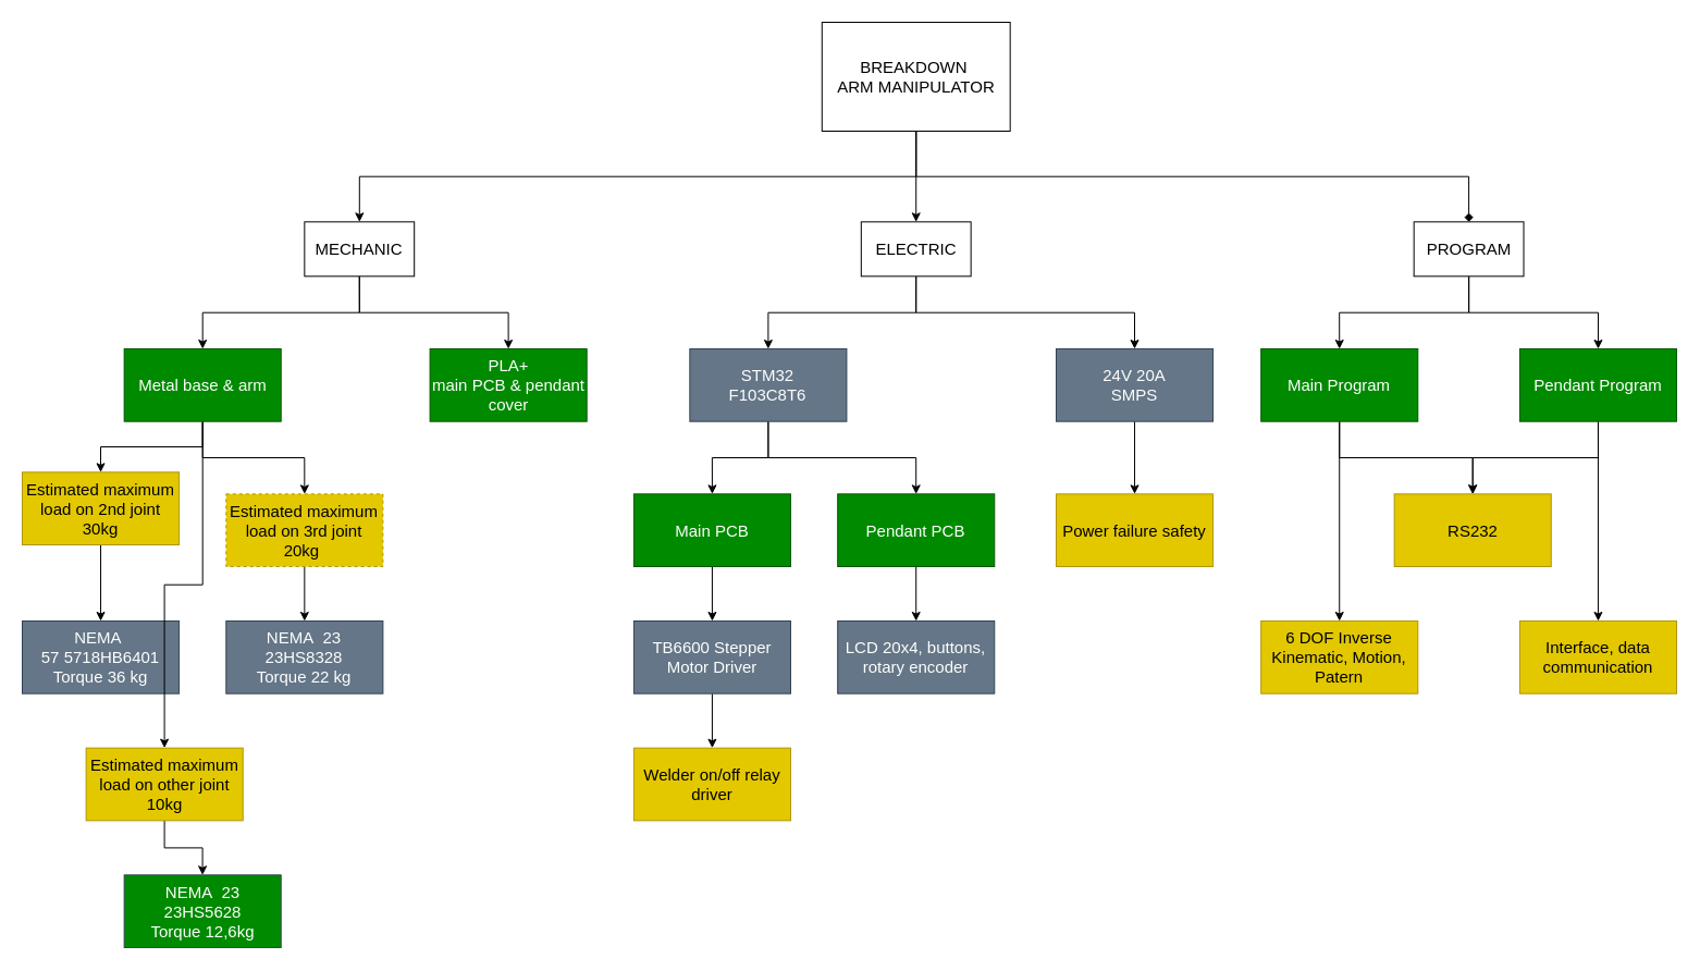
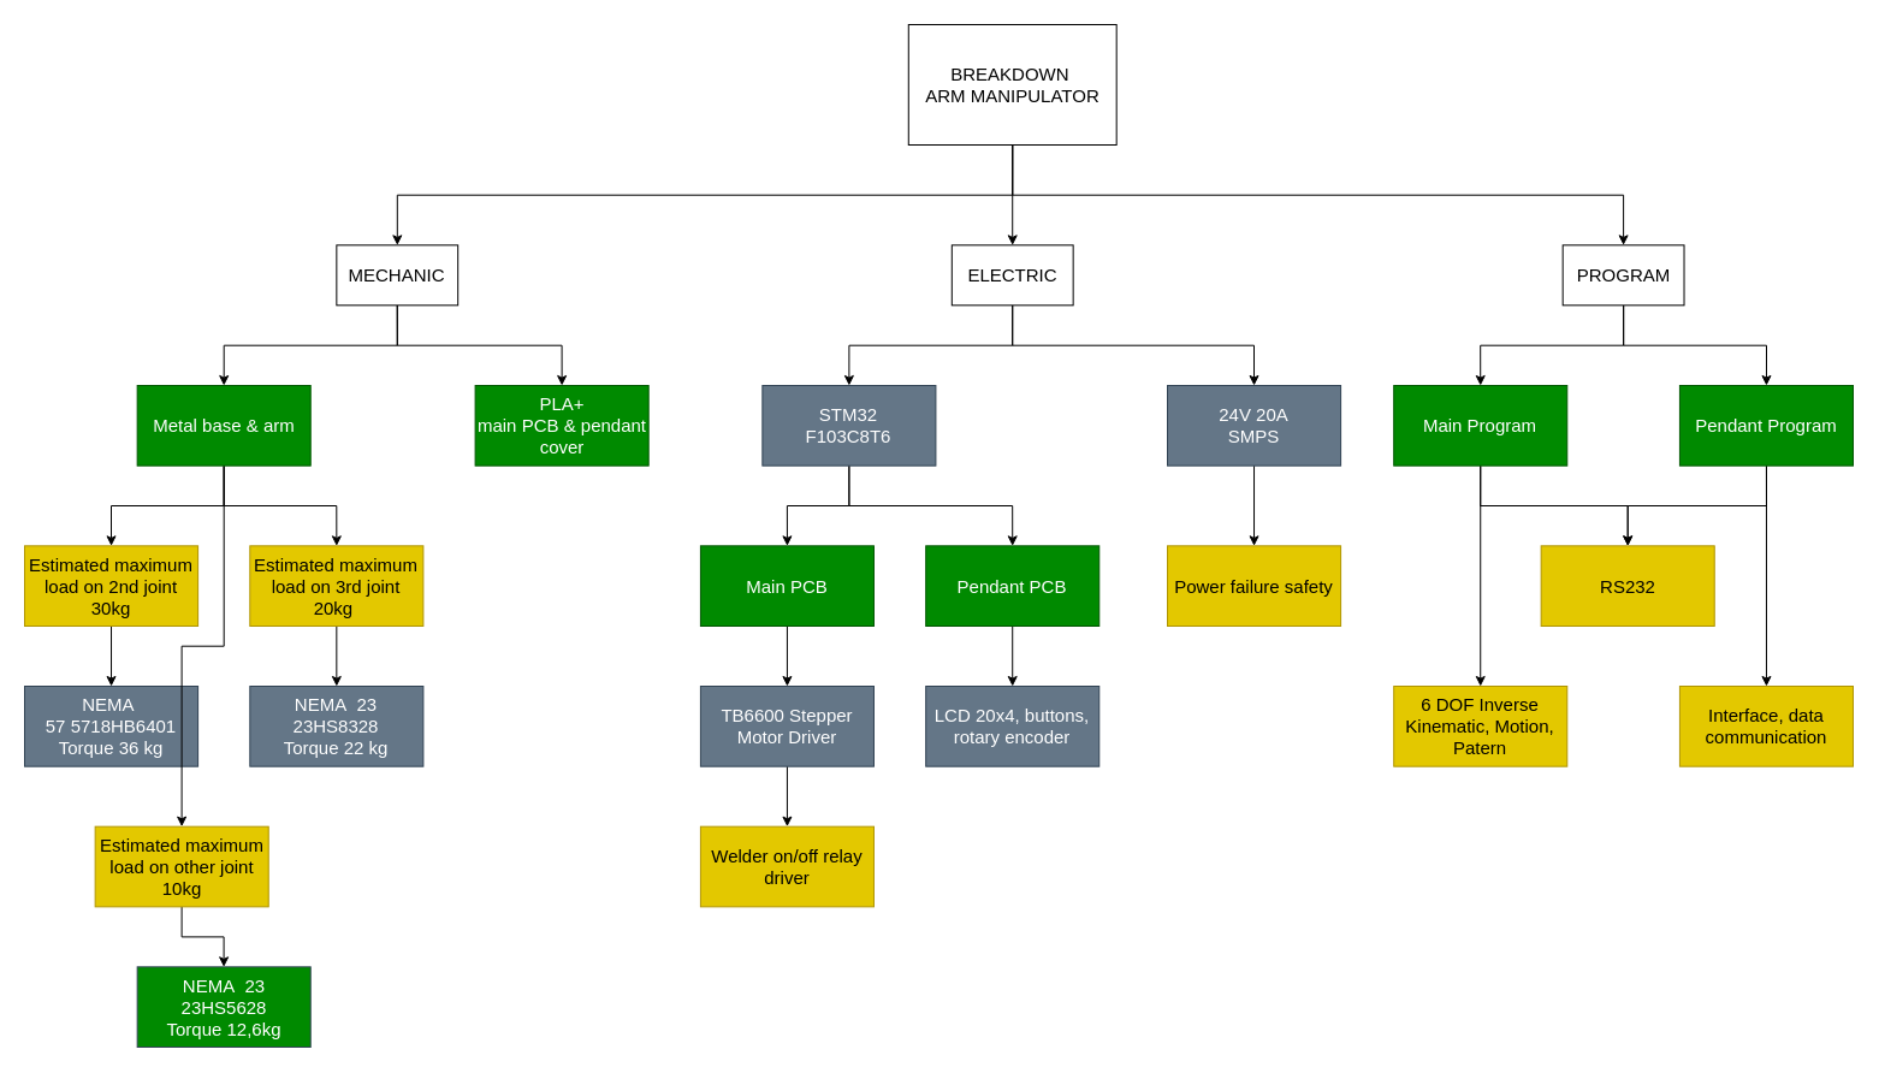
  <mxCell id="0" />
  <mxCell id="1" parent="0" />
  <mxCell id="2" value="" style="edgeStyle=orthogonalEdgeStyle;rounded=0;orthogonalLoop=1;jettySize=auto;html=1;fontSize=15;" parent="1" source="5" target="11" edge="1"><mxGeometry relative="1" as="geometry" /></mxCell>
- <mxCell id="3" style="edgeStyle=orthogonalEdgeStyle;rounded=0;orthogonalLoop=1;jettySize=auto;html=1;exitX=0.5;exitY=1;exitDx=0;exitDy=0;entryX=0.5;entryY=0;entryDx=0;entryDy=0;fontSize=15;endArrow=diamond;" parent="1" source="5" target="14" edge="1"><mxGeometry relative="1" as="geometry" /></mxCell>
+ <mxCell id="3" style="edgeStyle=orthogonalEdgeStyle;rounded=0;orthogonalLoop=1;jettySize=auto;html=1;exitX=0.5;exitY=1;exitDx=0;exitDy=0;entryX=0.5;entryY=0;entryDx=0;entryDy=0;fontSize=15;" parent="1" source="5" target="14" edge="1"><mxGeometry relative="1" as="geometry" /></mxCell>
  <mxCell id="4" style="edgeStyle=orthogonalEdgeStyle;rounded=0;orthogonalLoop=1;jettySize=auto;html=1;exitX=0.5;exitY=1;exitDx=0;exitDy=0;fontSize=15;" parent="1" source="5" target="8" edge="1"><mxGeometry relative="1" as="geometry" /></mxCell>
  <mxCell id="5" value="BREAKDOWN&amp;nbsp;&lt;div style=&quot;font-size: 15px;&quot;&gt;ARM MANIPULATOR&lt;/div&gt;" style="rounded=0;whiteSpace=wrap;html=1;fontSize=15;" parent="1" vertex="1"><mxGeometry x="754.787" y="20" width="172.891" height="100" as="geometry" /></mxCell>
  <mxCell id="6" style="edgeStyle=orthogonalEdgeStyle;rounded=0;orthogonalLoop=1;jettySize=auto;html=1;exitX=0.5;exitY=1;exitDx=0;exitDy=0;entryX=0.5;entryY=0;entryDx=0;entryDy=0;fontSize=15;" parent="1" source="8" target="48" edge="1"><mxGeometry relative="1" as="geometry" /></mxCell>
  <mxCell id="7" style="edgeStyle=orthogonalEdgeStyle;rounded=0;orthogonalLoop=1;jettySize=auto;html=1;exitX=0.5;exitY=1;exitDx=0;exitDy=0;entryX=0.5;entryY=0;entryDx=0;entryDy=0;fontSize=15;" parent="1" source="8" target="45" edge="1"><mxGeometry relative="1" as="geometry" /></mxCell>
  <mxCell id="8" value="MECHANIC" style="rounded=0;whiteSpace=wrap;html=1;fontSize=15;" parent="1" vertex="1"><mxGeometry x="279.336" y="203.333" width="100.853" height="50" as="geometry" /></mxCell>
  <mxCell id="9" style="edgeStyle=orthogonalEdgeStyle;rounded=0;orthogonalLoop=1;jettySize=auto;html=1;exitX=0.5;exitY=1;exitDx=0;exitDy=0;entryX=0.5;entryY=0;entryDx=0;entryDy=0;fontSize=15;" parent="1" source="11" target="33" edge="1"><mxGeometry relative="1" as="geometry" /></mxCell>
  <mxCell id="10" style="edgeStyle=orthogonalEdgeStyle;rounded=0;orthogonalLoop=1;jettySize=auto;html=1;exitX=0.5;exitY=1;exitDx=0;exitDy=0;entryX=0.5;entryY=0;entryDx=0;entryDy=0;" parent="1" source="11" target="50" edge="1"><mxGeometry relative="1" as="geometry" /></mxCell>
  <mxCell id="11" value="ELECTRIC" style="rounded=0;whiteSpace=wrap;html=1;fontSize=15;" parent="1" vertex="1"><mxGeometry x="790.806" y="203.333" width="100.853" height="50" as="geometry" /></mxCell>
  <mxCell id="12" style="edgeStyle=orthogonalEdgeStyle;rounded=0;orthogonalLoop=1;jettySize=auto;html=1;exitX=0.5;exitY=1;exitDx=0;exitDy=0;entryX=0.5;entryY=0;entryDx=0;entryDy=0;fontSize=15;" parent="1" source="14" target="36" edge="1"><mxGeometry relative="1" as="geometry" /></mxCell>
  <mxCell id="13" style="edgeStyle=orthogonalEdgeStyle;rounded=0;orthogonalLoop=1;jettySize=auto;html=1;entryX=0.5;entryY=0;entryDx=0;entryDy=0;fontSize=15;" parent="1" source="14" target="39" edge="1"><mxGeometry relative="1" as="geometry" /></mxCell>
  <mxCell id="14" value="PROGRAM" style="rounded=0;whiteSpace=wrap;html=1;fontSize=15;" parent="1" vertex="1"><mxGeometry x="1298.673" y="203.333" width="100.853" height="50" as="geometry" /></mxCell>
  <mxCell id="15" value="" style="edgeStyle=orthogonalEdgeStyle;rounded=0;orthogonalLoop=1;jettySize=auto;html=1;fontSize=15;" parent="1" source="16" target="23" edge="1"><mxGeometry relative="1" as="geometry" /></mxCell>
- <mxCell id="16" value="Estimated maximum load on 2nd joint 30kg" style="rounded=0;whiteSpace=wrap;html=1;fontSize=15;fillColor=#e3c800;fontColor=#000000;strokeColor=#B09500;" parent="1" vertex="1"><mxGeometry x="20" y="433.333" width="144.076" height="66.667" as="geometry" /></mxCell>
+ <mxCell id="16" value="Estimated maximum load on 2nd joint 30kg" style="rounded=0;whiteSpace=wrap;html=1;fontSize=15;fillColor=#e3c800;fontColor=#000000;strokeColor=#B09500;" parent="1" vertex="1"><mxGeometry x="20" y="453.333" width="144.076" height="66.667" as="geometry" /></mxCell>
  <mxCell id="17" style="edgeStyle=orthogonalEdgeStyle;rounded=0;orthogonalLoop=1;jettySize=auto;html=1;exitX=0.5;exitY=1;exitDx=0;exitDy=0;entryX=0.5;entryY=0;entryDx=0;entryDy=0;fontSize=15;" parent="1" source="18" target="29" edge="1"><mxGeometry relative="1" as="geometry" /></mxCell>
  <mxCell id="18" value="Main PCB" style="rounded=0;whiteSpace=wrap;html=1;fontSize=15;fillColor=#008a00;strokeColor=#005700;fontColor=#ffffff;" parent="1" vertex="1"><mxGeometry x="581.896" y="453.333" width="144.076" height="66.667" as="geometry" /></mxCell>
  <mxCell id="19" style="edgeStyle=orthogonalEdgeStyle;rounded=0;orthogonalLoop=1;jettySize=auto;html=1;exitX=0.5;exitY=1;exitDx=0;exitDy=0;entryX=0.5;entryY=0;entryDx=0;entryDy=0;fontSize=15;" parent="1" source="20" target="30" edge="1"><mxGeometry relative="1" as="geometry" /></mxCell>
  <mxCell id="20" value="Pendant PCB" style="rounded=0;whiteSpace=wrap;html=1;fontSize=15;fillColor=#008a00;strokeColor=#005700;fontColor=#ffffff;" parent="1" vertex="1"><mxGeometry x="769.194" y="453.333" width="144.076" height="66.667" as="geometry" /></mxCell>
  <mxCell id="21" value="" style="edgeStyle=orthogonalEdgeStyle;rounded=0;orthogonalLoop=1;jettySize=auto;html=1;fontSize=15;" parent="1" source="22" target="24" edge="1"><mxGeometry relative="1" as="geometry" /></mxCell>
- <mxCell id="22" value="Estimated maximum load on 3rd joint 20kg&amp;nbsp;" style="rounded=0;whiteSpace=wrap;html=1;fontSize=15;fillColor=#e3c800;fontColor=#000000;strokeColor=#B09500;dashed=1;" parent="1" vertex="1"><mxGeometry x="207.299" y="453.333" width="144.076" height="66.667" as="geometry" /></mxCell>
+ <mxCell id="22" value="Estimated maximum load on 3rd joint 20kg&amp;nbsp;" style="rounded=0;whiteSpace=wrap;html=1;fontSize=15;fillColor=#e3c800;fontColor=#000000;strokeColor=#B09500;" parent="1" vertex="1"><mxGeometry x="207.299" y="453.333" width="144.076" height="66.667" as="geometry" /></mxCell>
  <mxCell id="23" value="NEMA&amp;nbsp; 57&amp;nbsp;5718HB6401&lt;div style=&quot;font-size: 15px;&quot;&gt;Torque 36 kg&lt;/div&gt;" style="rounded=0;whiteSpace=wrap;html=1;fontSize=15;fillColor=#647687;fontColor=#ffffff;strokeColor=#314354;" parent="1" vertex="1"><mxGeometry x="20" y="570" width="144.076" height="66.667" as="geometry" /></mxCell>
  <mxCell id="24" value="NEMA&amp;nbsp; 23 23HS8328&lt;div style=&quot;font-size: 15px;&quot;&gt;Torque 22 kg&lt;/div&gt;" style="rounded=0;whiteSpace=wrap;html=1;fontSize=15;fillColor=#647687;fontColor=#ffffff;strokeColor=#314354;" parent="1" vertex="1"><mxGeometry x="207.299" y="570" width="144.076" height="66.667" as="geometry" /></mxCell>
  <mxCell id="25" value="" style="edgeStyle=orthogonalEdgeStyle;rounded=0;orthogonalLoop=1;jettySize=auto;html=1;fontSize=15;" parent="1" source="26" target="27" edge="1"><mxGeometry relative="1" as="geometry" /></mxCell>
  <mxCell id="26" value="Estimated maximum load on other joint 10kg" style="rounded=0;whiteSpace=wrap;html=1;fontSize=15;fillColor=#e3c800;fontColor=#000000;strokeColor=#B09500;" parent="1" vertex="1"><mxGeometry x="78.649" y="686.667" width="144.076" height="66.667" as="geometry" /></mxCell>
  <mxCell id="27" value="&lt;span style=&quot;background-color: initial; font-size: 15px;&quot;&gt;NEMA&amp;nbsp; 23 23HS5628&lt;/span&gt;&lt;div style=&quot;font-size: 15px;&quot;&gt;Torque 12,6kg&lt;/div&gt;" style="rounded=0;whiteSpace=wrap;html=1;fontSize=15;fillColor=#008a00;fontColor=#ffffff;strokeColor=#314354;" parent="1" vertex="1"><mxGeometry x="113.649" y="803.333" width="144.076" height="66.667" as="geometry" /></mxCell>
  <mxCell id="28" value="" style="edgeStyle=orthogonalEdgeStyle;rounded=0;orthogonalLoop=1;jettySize=auto;html=1;fontSize=15;" parent="1" source="29" target="47" edge="1"><mxGeometry relative="1" as="geometry" /></mxCell>
  <mxCell id="29" value="TB6600 Stepper Motor Driver" style="rounded=0;whiteSpace=wrap;html=1;fontSize=15;fillColor=#647687;fontColor=#ffffff;strokeColor=#314354;" parent="1" vertex="1"><mxGeometry x="581.896" y="570" width="144.076" height="66.667" as="geometry" /></mxCell>
  <mxCell id="30" value="LCD 20x4, buttons, rotary encoder" style="rounded=0;whiteSpace=wrap;html=1;fontSize=15;fillColor=#647687;fontColor=#ffffff;strokeColor=#314354;" parent="1" vertex="1"><mxGeometry x="769.194" y="570" width="144.076" height="66.667" as="geometry" /></mxCell>
  <mxCell id="31" style="edgeStyle=orthogonalEdgeStyle;rounded=0;orthogonalLoop=1;jettySize=auto;html=1;exitX=0.5;exitY=1;exitDx=0;exitDy=0;entryX=0.5;entryY=0;entryDx=0;entryDy=0;fontSize=15;" parent="1" source="33" target="18" edge="1"><mxGeometry relative="1" as="geometry" /></mxCell>
  <mxCell id="32" style="edgeStyle=orthogonalEdgeStyle;rounded=0;orthogonalLoop=1;jettySize=auto;html=1;exitX=0.5;exitY=1;exitDx=0;exitDy=0;entryX=0.5;entryY=0;entryDx=0;entryDy=0;fontSize=15;" parent="1" source="33" target="20" edge="1"><mxGeometry relative="1" as="geometry" /></mxCell>
  <mxCell id="33" value="&lt;div style=&quot;font-size: 15px;&quot;&gt;STM32&lt;/div&gt;&lt;div style=&quot;font-size: 15px;&quot;&gt;F103C8T6&lt;/div&gt;" style="rounded=0;whiteSpace=wrap;html=1;fontSize=15;fillColor=#647687;fontColor=#ffffff;strokeColor=#314354;" parent="1" vertex="1"><mxGeometry x="633.341" y="320" width="144.076" height="66.667" as="geometry" /></mxCell>
  <mxCell id="34" value="" style="edgeStyle=orthogonalEdgeStyle;rounded=0;orthogonalLoop=1;jettySize=auto;html=1;fontSize=15;" parent="1" source="36" target="40" edge="1"><mxGeometry relative="1" as="geometry" /></mxCell>
  <mxCell id="35" style="edgeStyle=orthogonalEdgeStyle;rounded=0;orthogonalLoop=1;jettySize=auto;html=1;exitX=0.5;exitY=1;exitDx=0;exitDy=0;entryX=0.5;entryY=0;entryDx=0;entryDy=0;fontSize=15;" parent="1" source="36" target="46" edge="1"><mxGeometry relative="1" as="geometry" /></mxCell>
  <mxCell id="36" value="Main Program" style="rounded=0;whiteSpace=wrap;html=1;fontSize=15;fillColor=#008a00;fontColor=#ffffff;strokeColor=#005700;" parent="1" vertex="1"><mxGeometry x="1158.199" y="320" width="144.076" height="66.667" as="geometry" /></mxCell>
  <mxCell id="37" value="" style="edgeStyle=orthogonalEdgeStyle;rounded=0;orthogonalLoop=1;jettySize=auto;html=1;fontSize=15;" parent="1" source="39" target="41" edge="1"><mxGeometry relative="1" as="geometry" /></mxCell>
  <mxCell id="38" style="edgeStyle=orthogonalEdgeStyle;rounded=0;orthogonalLoop=1;jettySize=auto;html=1;exitX=0.5;exitY=1;exitDx=0;exitDy=0;entryX=0.5;entryY=0;entryDx=0;entryDy=0;fontSize=15;" parent="1" source="39" target="46" edge="1"><mxGeometry relative="1" as="geometry" /></mxCell>
  <mxCell id="39" value="Pendant Program" style="rounded=0;whiteSpace=wrap;html=1;fontSize=15;fillColor=#008a00;fontColor=#ffffff;strokeColor=#005700;" parent="1" vertex="1"><mxGeometry x="1395.924" y="320" width="144.076" height="66.667" as="geometry" /></mxCell>
  <mxCell id="40" value="6 DOF Inverse Kinematic, Motion, Patern" style="rounded=0;whiteSpace=wrap;html=1;fontSize=15;fillColor=#e3c800;fontColor=#000000;strokeColor=#B09500;" parent="1" vertex="1"><mxGeometry x="1158.199" y="570" width="144.076" height="66.667" as="geometry" /></mxCell>
  <mxCell id="41" value="Interface, data communication" style="rounded=0;whiteSpace=wrap;html=1;fontSize=15;fillColor=#e3c800;fontColor=#000000;strokeColor=#B09500;" parent="1" vertex="1"><mxGeometry x="1395.924" y="570" width="144.076" height="66.667" as="geometry" /></mxCell>
  <mxCell id="42" style="edgeStyle=orthogonalEdgeStyle;rounded=0;orthogonalLoop=1;jettySize=auto;html=1;exitX=0.5;exitY=1;exitDx=0;exitDy=0;entryX=0.5;entryY=0;entryDx=0;entryDy=0;fontSize=15;" parent="1" source="45" target="16" edge="1"><mxGeometry relative="1" as="geometry" /></mxCell>
  <mxCell id="43" style="edgeStyle=orthogonalEdgeStyle;rounded=0;orthogonalLoop=1;jettySize=auto;html=1;exitX=0.5;exitY=1;exitDx=0;exitDy=0;entryX=0.5;entryY=0;entryDx=0;entryDy=0;fontSize=15;" parent="1" source="45" target="22" edge="1"><mxGeometry relative="1" as="geometry" /></mxCell>
  <mxCell id="44" style="edgeStyle=orthogonalEdgeStyle;rounded=0;orthogonalLoop=1;jettySize=auto;html=1;exitX=0.5;exitY=1;exitDx=0;exitDy=0;fontSize=15;" parent="1" source="45" target="26" edge="1"><mxGeometry relative="1" as="geometry" /></mxCell>
  <mxCell id="45" value="Metal base &amp;amp; arm" style="rounded=0;whiteSpace=wrap;html=1;fontSize=15;fillColor=#008a00;strokeColor=#005700;fontColor=#ffffff;" parent="1" vertex="1"><mxGeometry x="113.649" y="320" width="144.076" height="66.667" as="geometry" /></mxCell>
  <mxCell id="46" value="RS232" style="rounded=0;whiteSpace=wrap;html=1;fontSize=15;fillColor=#e3c800;fontColor=#000000;strokeColor=#B09500;" parent="1" vertex="1"><mxGeometry x="1280.664" y="453.333" width="144.076" height="66.667" as="geometry" /></mxCell>
  <mxCell id="47" value="Welder on/off relay driver" style="rounded=0;whiteSpace=wrap;html=1;fontSize=15;fillColor=#e3c800;fontColor=#000000;strokeColor=#B09500;" parent="1" vertex="1"><mxGeometry x="581.896" y="686.667" width="144.076" height="66.667" as="geometry" /></mxCell>
  <mxCell id="48" value="PLA+&lt;br style=&quot;font-size: 15px;&quot;&gt;main PCB &amp;amp; pendant&lt;div style=&quot;font-size: 15px;&quot;&gt;cover&lt;/div&gt;" style="rounded=0;whiteSpace=wrap;html=1;fontSize=15;fillColor=#008a00;strokeColor=#005700;fontColor=#ffffff;" parent="1" vertex="1"><mxGeometry x="394.597" y="320" width="144.076" height="66.667" as="geometry" /></mxCell>
  <mxCell id="49" value="" style="edgeStyle=orthogonalEdgeStyle;rounded=0;orthogonalLoop=1;jettySize=auto;html=1;fontSize=15;" parent="1" source="50" target="51" edge="1"><mxGeometry relative="1" as="geometry" /></mxCell>
  <mxCell id="50" value="24V 20A&lt;div style=&quot;font-size: 15px;&quot;&gt;SMPS&lt;/div&gt;" style="rounded=0;whiteSpace=wrap;html=1;fontSize=15;fillColor=#647687;fontColor=#ffffff;strokeColor=#314354;" parent="1" vertex="1"><mxGeometry x="970" y="320.003" width="144.076" height="66.667" as="geometry" /></mxCell>
  <mxCell id="51" value="Power failure safety" style="rounded=0;whiteSpace=wrap;html=1;fontSize=15;fillColor=#e3c800;fontColor=#000000;strokeColor=#B09500;" parent="1" vertex="1"><mxGeometry x="970" y="453.33" width="144.076" height="66.667" as="geometry" /></mxCell>
